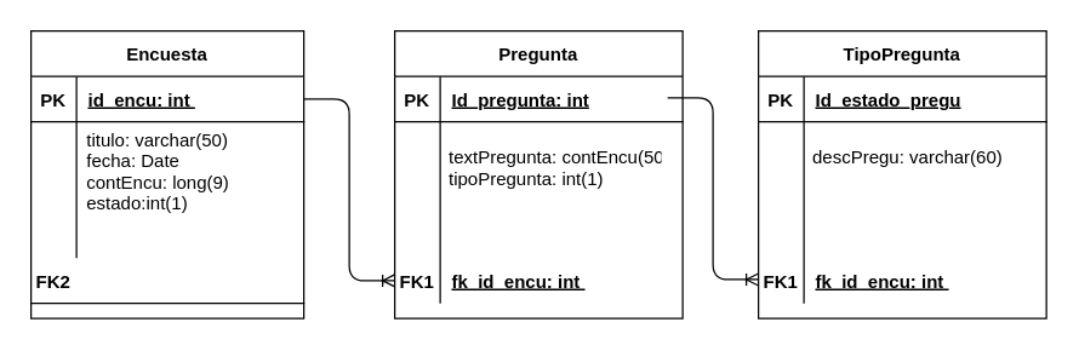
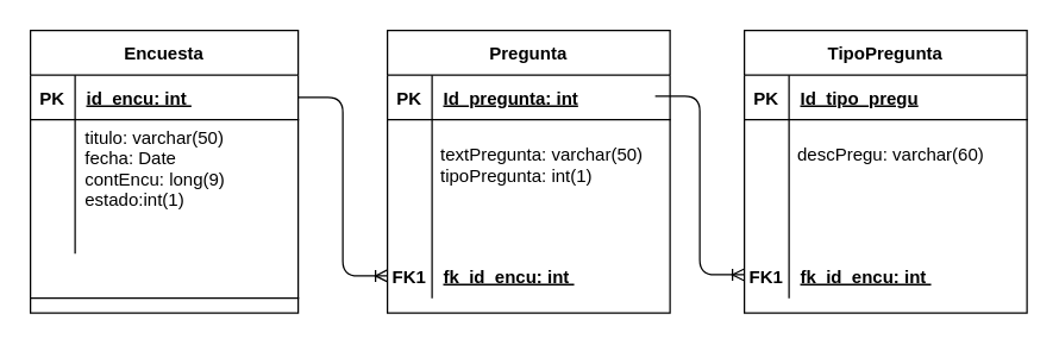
  <mxCell id="0" />
  <mxCell id="1" parent="0" />
  <mxCell id="2" value="Encuesta" style="shape=table;startSize=30;container=1;collapsible=1;childLayout=tableLayout;fixedRows=1;rowLines=0;fontStyle=1;align=center;resizeLast=1;" parent="1" vertex="1"><mxGeometry x="20" y="20" width="180" height="190" as="geometry" /></mxCell>
  <mxCell id="3" value="" style="shape=partialRectangle;collapsible=0;dropTarget=0;pointerEvents=0;fillColor=none;top=0;left=0;bottom=1;right=0;points=[[0,0.5],[1,0.5]];portConstraint=eastwest;" parent="2" vertex="1"><mxGeometry y="30" width="180" height="30" as="geometry" /></mxCell>
  <mxCell id="4" value="PK" style="shape=partialRectangle;connectable=0;fillColor=none;top=0;left=0;bottom=0;right=0;fontStyle=1;overflow=hidden;" parent="3" vertex="1"><mxGeometry width="30" height="30" as="geometry" /></mxCell>
  <mxCell id="5" value="id_encu: int " style="shape=partialRectangle;connectable=0;fillColor=none;top=0;left=0;bottom=0;right=0;align=left;spacingLeft=6;fontStyle=5;overflow=hidden;" parent="3" vertex="1"><mxGeometry x="30" width="150" height="30" as="geometry" /></mxCell>
  <mxCell id="6" value="" style="shape=partialRectangle;collapsible=0;dropTarget=0;pointerEvents=0;fillColor=none;top=0;left=0;bottom=0;right=0;points=[[0,0.5],[1,0.5]];portConstraint=eastwest;" parent="2" vertex="1"><mxGeometry y="60" width="180" height="30" as="geometry" /></mxCell>
  <mxCell id="7" value="" style="shape=partialRectangle;connectable=0;fillColor=none;top=0;left=0;bottom=0;right=0;editable=1;overflow=hidden;" parent="6" vertex="1"><mxGeometry width="30" height="30" as="geometry" /></mxCell>
  <mxCell id="8" value="" style="shape=partialRectangle;connectable=0;fillColor=none;top=0;left=0;bottom=0;right=0;align=left;spacingLeft=6;overflow=hidden;" parent="6" vertex="1"><mxGeometry x="30" width="150" height="30" as="geometry" /></mxCell>
  <mxCell id="9" value="" style="shape=partialRectangle;collapsible=0;dropTarget=0;pointerEvents=0;fillColor=none;top=0;left=0;bottom=0;right=0;points=[[0,0.5],[1,0.5]];portConstraint=eastwest;" parent="2" vertex="1"><mxGeometry y="90" width="180" height="30" as="geometry" /></mxCell>
  <mxCell id="10" value="" style="shape=partialRectangle;connectable=0;fillColor=none;top=0;left=0;bottom=0;right=0;editable=1;overflow=hidden;" parent="9" vertex="1"><mxGeometry width="30" height="30" as="geometry" /></mxCell>
  <mxCell id="11" value="" style="shape=partialRectangle;connectable=0;fillColor=none;top=0;left=0;bottom=0;right=0;align=left;spacingLeft=6;overflow=hidden;" parent="9" vertex="1"><mxGeometry x="30" width="150" height="30" as="geometry" /></mxCell>
  <mxCell id="12" value="" style="shape=partialRectangle;collapsible=0;dropTarget=0;pointerEvents=0;fillColor=none;top=0;left=0;bottom=0;right=0;points=[[0,0.5],[1,0.5]];portConstraint=eastwest;" parent="2" vertex="1"><mxGeometry y="120" width="180" height="30" as="geometry" /></mxCell>
  <mxCell id="13" value="" style="shape=partialRectangle;connectable=0;fillColor=none;top=0;left=0;bottom=0;right=0;editable=1;overflow=hidden;" parent="12" vertex="1"><mxGeometry width="30" height="30" as="geometry" /></mxCell>
  <mxCell id="14" value="" style="shape=partialRectangle;connectable=0;fillColor=none;top=0;left=0;bottom=0;right=0;align=left;spacingLeft=6;overflow=hidden;" parent="12" vertex="1"><mxGeometry x="30" width="150" height="30" as="geometry" /></mxCell>
  <mxCell id="15" value="" style="shape=partialRectangle;collapsible=0;dropTarget=0;pointerEvents=0;fillColor=none;top=0;left=0;bottom=1;right=0;points=[[0,0.5],[1,0.5]];portConstraint=eastwest;" parent="2" vertex="1"><mxGeometry y="150" width="180" height="30" as="geometry" /></mxCell>
- <mxCell id="16" value="FK2" style="shape=partialRectangle;connectable=0;fillColor=none;top=0;left=0;bottom=0;right=0;fontStyle=1;overflow=hidden;" parent="15" vertex="1"><mxGeometry width="30" height="30" as="geometry" /></mxCell>
  <mxCell id="17" value="Pregunta" style="shape=table;startSize=30;container=1;collapsible=1;childLayout=tableLayout;fixedRows=1;rowLines=0;fontStyle=1;align=center;resizeLast=1;" parent="1" vertex="1"><mxGeometry x="260" y="20" width="190" height="190" as="geometry" /></mxCell>
  <mxCell id="18" value="" style="shape=partialRectangle;collapsible=0;dropTarget=0;pointerEvents=0;fillColor=none;top=0;left=0;bottom=1;right=0;points=[[0,0.5],[1,0.5]];portConstraint=eastwest;" parent="17" vertex="1"><mxGeometry y="30" width="190" height="30" as="geometry" /></mxCell>
  <mxCell id="19" value="PK" style="shape=partialRectangle;connectable=0;fillColor=none;top=0;left=0;bottom=0;right=0;fontStyle=1;overflow=hidden;" parent="18" vertex="1"><mxGeometry width="30" height="30" as="geometry"><mxRectangle width="30" height="30" as="alternateBounds" /></mxGeometry></mxCell>
  <mxCell id="20" value="Id_pregunta: int" style="shape=partialRectangle;connectable=0;fillColor=none;top=0;left=0;bottom=0;right=0;align=left;spacingLeft=6;fontStyle=5;overflow=hidden;" parent="18" vertex="1"><mxGeometry x="30" width="160" height="30" as="geometry"><mxRectangle width="160" height="30" as="alternateBounds" /></mxGeometry></mxCell>
  <mxCell id="21" value="" style="shape=partialRectangle;collapsible=0;dropTarget=0;pointerEvents=0;fillColor=none;top=0;left=0;bottom=0;right=0;points=[[0,0.5],[1,0.5]];portConstraint=eastwest;" parent="17" vertex="1"><mxGeometry y="60" width="190" height="30" as="geometry" /></mxCell>
  <mxCell id="22" value="" style="shape=partialRectangle;connectable=0;fillColor=none;top=0;left=0;bottom=0;right=0;editable=1;overflow=hidden;" parent="21" vertex="1"><mxGeometry width="30" height="30" as="geometry"><mxRectangle width="30" height="30" as="alternateBounds" /></mxGeometry></mxCell>
  <mxCell id="23" value="" style="shape=partialRectangle;connectable=0;fillColor=none;top=0;left=0;bottom=0;right=0;align=left;spacingLeft=6;overflow=hidden;" parent="21" vertex="1"><mxGeometry x="30" width="160" height="30" as="geometry"><mxRectangle width="160" height="30" as="alternateBounds" /></mxGeometry></mxCell>
  <mxCell id="24" value="" style="shape=partialRectangle;collapsible=0;dropTarget=0;pointerEvents=0;fillColor=none;top=0;left=0;bottom=0;right=0;points=[[0,0.5],[1,0.5]];portConstraint=eastwest;" parent="17" vertex="1"><mxGeometry y="90" width="190" height="30" as="geometry" /></mxCell>
  <mxCell id="25" value="" style="shape=partialRectangle;connectable=0;fillColor=none;top=0;left=0;bottom=0;right=0;editable=1;overflow=hidden;" parent="24" vertex="1"><mxGeometry width="30" height="30" as="geometry"><mxRectangle width="30" height="30" as="alternateBounds" /></mxGeometry></mxCell>
  <mxCell id="26" value="" style="shape=partialRectangle;connectable=0;fillColor=none;top=0;left=0;bottom=0;right=0;align=left;spacingLeft=6;overflow=hidden;" parent="24" vertex="1"><mxGeometry x="30" width="160" height="30" as="geometry"><mxRectangle width="160" height="30" as="alternateBounds" /></mxGeometry></mxCell>
  <mxCell id="27" value="" style="shape=partialRectangle;collapsible=0;dropTarget=0;pointerEvents=0;fillColor=none;top=0;left=0;bottom=0;right=0;points=[[0,0.5],[1,0.5]];portConstraint=eastwest;" parent="17" vertex="1"><mxGeometry y="120" width="190" height="30" as="geometry" /></mxCell>
  <mxCell id="28" value="" style="shape=partialRectangle;connectable=0;fillColor=none;top=0;left=0;bottom=0;right=0;editable=1;overflow=hidden;" parent="27" vertex="1"><mxGeometry width="30" height="30" as="geometry"><mxRectangle width="30" height="30" as="alternateBounds" /></mxGeometry></mxCell>
  <mxCell id="29" value="" style="shape=partialRectangle;connectable=0;fillColor=none;top=0;left=0;bottom=0;right=0;align=left;spacingLeft=6;overflow=hidden;" parent="27" vertex="1"><mxGeometry x="30" width="160" height="30" as="geometry"><mxRectangle width="160" height="30" as="alternateBounds" /></mxGeometry></mxCell>
  <mxCell id="30" value="" style="shape=partialRectangle;collapsible=0;dropTarget=0;pointerEvents=0;fillColor=none;top=0;left=0;bottom=0;right=0;points=[[0,0.5],[1,0.5]];portConstraint=eastwest;" parent="17" vertex="1"><mxGeometry y="150" width="190" height="30" as="geometry" /></mxCell>
  <mxCell id="31" value="FK1" style="shape=partialRectangle;connectable=0;fillColor=none;top=0;left=0;bottom=0;right=0;fontStyle=1;overflow=hidden;" parent="30" vertex="1"><mxGeometry width="30" height="30" as="geometry"><mxRectangle width="30" height="30" as="alternateBounds" /></mxGeometry></mxCell>
  <mxCell id="32" value="fk_id_encu: int " style="shape=partialRectangle;connectable=0;fillColor=none;top=0;left=0;bottom=0;right=0;align=left;spacingLeft=6;fontStyle=5;overflow=hidden;" parent="30" vertex="1"><mxGeometry x="30" width="160" height="30" as="geometry"><mxRectangle width="160" height="30" as="alternateBounds" /></mxGeometry></mxCell>
- <mxCell id="33" value="textPregunta: contEncu(50)&#10;tipoPregunta: int(1)&#10;" style="text;strokeColor=none;fillColor=none;align=left;verticalAlign=top;spacingLeft=4;spacingRight=4;overflow=hidden;rotatable=0;points=[[0,0.5],[1,0.5]];portConstraint=eastwest;" parent="1" vertex="1"><mxGeometry x="290" y="90" width="150" height="80" as="geometry" /></mxCell>
+ <mxCell id="33" value="textPregunta: varchar(50)&#10;tipoPregunta: int(1)&#10;" style="text;strokeColor=none;fillColor=none;align=left;verticalAlign=top;spacingLeft=4;spacingRight=4;overflow=hidden;rotatable=0;points=[[0,0.5],[1,0.5]];portConstraint=eastwest;" parent="1" vertex="1"><mxGeometry x="290" y="90" width="150" height="80" as="geometry" /></mxCell>
  <mxCell id="34" value="titulo: varchar(50)&#10;fecha: Date&#10;contEncu: long(9)&#10;estado:int(1)" style="text;strokeColor=none;fillColor=none;align=left;verticalAlign=top;spacingLeft=4;spacingRight=4;overflow=hidden;rotatable=0;points=[[0,0.5],[1,0.5]];portConstraint=eastwest;" parent="1" vertex="1"><mxGeometry x="51" y="78.5" width="140" height="91.5" as="geometry" /></mxCell>
  <mxCell id="35" value="" style="edgeStyle=entityRelationEdgeStyle;fontSize=12;html=1;endArrow=ERoneToMany;exitX=1;exitY=0.5;exitDx=0;exitDy=0;" parent="1" source="3" target="30" edge="1"><mxGeometry width="100" height="100" relative="1" as="geometry"><mxPoint x="294" y="290" as="sourcePoint" /><mxPoint x="370" y="180" as="targetPoint" /></mxGeometry></mxCell>
  <mxCell id="36" value="TipoPregunta" style="shape=table;startSize=30;container=1;collapsible=1;childLayout=tableLayout;fixedRows=1;rowLines=0;fontStyle=1;align=center;resizeLast=1;" vertex="1" parent="1"><mxGeometry x="500" y="20" width="190" height="190" as="geometry" /></mxCell>
  <mxCell id="37" value="" style="shape=partialRectangle;collapsible=0;dropTarget=0;pointerEvents=0;fillColor=none;top=0;left=0;bottom=1;right=0;points=[[0,0.5],[1,0.5]];portConstraint=eastwest;" vertex="1" parent="36"><mxGeometry y="30" width="190" height="30" as="geometry" /></mxCell>
  <mxCell id="38" value="PK" style="shape=partialRectangle;connectable=0;fillColor=none;top=0;left=0;bottom=0;right=0;fontStyle=1;overflow=hidden;" vertex="1" parent="37"><mxGeometry width="30" height="30" as="geometry"><mxRectangle width="30" height="30" as="alternateBounds" /></mxGeometry></mxCell>
- <mxCell id="39" value="Id_estado_pregu" style="shape=partialRectangle;connectable=0;fillColor=none;top=0;left=0;bottom=0;right=0;align=left;spacingLeft=6;fontStyle=5;overflow=hidden;" vertex="1" parent="37"><mxGeometry x="30" width="160" height="30" as="geometry"><mxRectangle width="160" height="30" as="alternateBounds" /></mxGeometry></mxCell>
+ <mxCell id="39" value="Id_tipo_pregu" style="shape=partialRectangle;connectable=0;fillColor=none;top=0;left=0;bottom=0;right=0;align=left;spacingLeft=6;fontStyle=5;overflow=hidden;" vertex="1" parent="37"><mxGeometry x="30" width="160" height="30" as="geometry"><mxRectangle width="160" height="30" as="alternateBounds" /></mxGeometry></mxCell>
  <mxCell id="40" value="" style="shape=partialRectangle;collapsible=0;dropTarget=0;pointerEvents=0;fillColor=none;top=0;left=0;bottom=0;right=0;points=[[0,0.5],[1,0.5]];portConstraint=eastwest;" vertex="1" parent="36"><mxGeometry y="60" width="190" height="30" as="geometry" /></mxCell>
  <mxCell id="41" value="" style="shape=partialRectangle;connectable=0;fillColor=none;top=0;left=0;bottom=0;right=0;editable=1;overflow=hidden;" vertex="1" parent="40"><mxGeometry width="30" height="30" as="geometry"><mxRectangle width="30" height="30" as="alternateBounds" /></mxGeometry></mxCell>
  <mxCell id="42" value="" style="shape=partialRectangle;connectable=0;fillColor=none;top=0;left=0;bottom=0;right=0;align=left;spacingLeft=6;overflow=hidden;" vertex="1" parent="40"><mxGeometry x="30" width="160" height="30" as="geometry"><mxRectangle width="160" height="30" as="alternateBounds" /></mxGeometry></mxCell>
  <mxCell id="43" value="" style="shape=partialRectangle;collapsible=0;dropTarget=0;pointerEvents=0;fillColor=none;top=0;left=0;bottom=0;right=0;points=[[0,0.5],[1,0.5]];portConstraint=eastwest;" vertex="1" parent="36"><mxGeometry y="90" width="190" height="30" as="geometry" /></mxCell>
  <mxCell id="44" value="" style="shape=partialRectangle;connectable=0;fillColor=none;top=0;left=0;bottom=0;right=0;editable=1;overflow=hidden;" vertex="1" parent="43"><mxGeometry width="30" height="30" as="geometry"><mxRectangle width="30" height="30" as="alternateBounds" /></mxGeometry></mxCell>
  <mxCell id="45" value="" style="shape=partialRectangle;connectable=0;fillColor=none;top=0;left=0;bottom=0;right=0;align=left;spacingLeft=6;overflow=hidden;" vertex="1" parent="43"><mxGeometry x="30" width="160" height="30" as="geometry"><mxRectangle width="160" height="30" as="alternateBounds" /></mxGeometry></mxCell>
  <mxCell id="46" value="" style="shape=partialRectangle;collapsible=0;dropTarget=0;pointerEvents=0;fillColor=none;top=0;left=0;bottom=0;right=0;points=[[0,0.5],[1,0.5]];portConstraint=eastwest;" vertex="1" parent="36"><mxGeometry y="120" width="190" height="30" as="geometry" /></mxCell>
  <mxCell id="47" value="" style="shape=partialRectangle;connectable=0;fillColor=none;top=0;left=0;bottom=0;right=0;editable=1;overflow=hidden;" vertex="1" parent="46"><mxGeometry width="30" height="30" as="geometry"><mxRectangle width="30" height="30" as="alternateBounds" /></mxGeometry></mxCell>
  <mxCell id="48" value="" style="shape=partialRectangle;connectable=0;fillColor=none;top=0;left=0;bottom=0;right=0;align=left;spacingLeft=6;overflow=hidden;" vertex="1" parent="46"><mxGeometry x="30" width="160" height="30" as="geometry"><mxRectangle width="160" height="30" as="alternateBounds" /></mxGeometry></mxCell>
  <mxCell id="49" value="" style="shape=partialRectangle;collapsible=0;dropTarget=0;pointerEvents=0;fillColor=none;top=0;left=0;bottom=0;right=0;points=[[0,0.5],[1,0.5]];portConstraint=eastwest;" vertex="1" parent="36"><mxGeometry y="150" width="190" height="30" as="geometry" /></mxCell>
  <mxCell id="50" value="FK1" style="shape=partialRectangle;connectable=0;fillColor=none;top=0;left=0;bottom=0;right=0;fontStyle=1;overflow=hidden;" vertex="1" parent="49"><mxGeometry width="30" height="30" as="geometry"><mxRectangle width="30" height="30" as="alternateBounds" /></mxGeometry></mxCell>
  <mxCell id="51" value="fk_id_encu: int " style="shape=partialRectangle;connectable=0;fillColor=none;top=0;left=0;bottom=0;right=0;align=left;spacingLeft=6;fontStyle=5;overflow=hidden;" vertex="1" parent="49"><mxGeometry x="30" width="160" height="30" as="geometry"><mxRectangle width="160" height="30" as="alternateBounds" /></mxGeometry></mxCell>
  <mxCell id="52" value="descPregu: varchar(60)&#10;" style="text;strokeColor=none;fillColor=none;align=left;verticalAlign=top;spacingLeft=4;spacingRight=4;overflow=hidden;rotatable=0;points=[[0,0.5],[1,0.5]];portConstraint=eastwest;" vertex="1" parent="1"><mxGeometry x="530" y="90" width="150" height="80" as="geometry" /></mxCell>
  <mxCell id="53" value="" style="edgeStyle=entityRelationEdgeStyle;fontSize=12;html=1;endArrow=ERoneToMany;exitX=1;exitY=0.5;exitDx=0;exitDy=0;" edge="1" parent="1"><mxGeometry width="100" height="100" relative="1" as="geometry"><mxPoint x="440" y="64.25" as="sourcePoint" /><mxPoint x="500" y="184.25" as="targetPoint" /></mxGeometry></mxCell>
